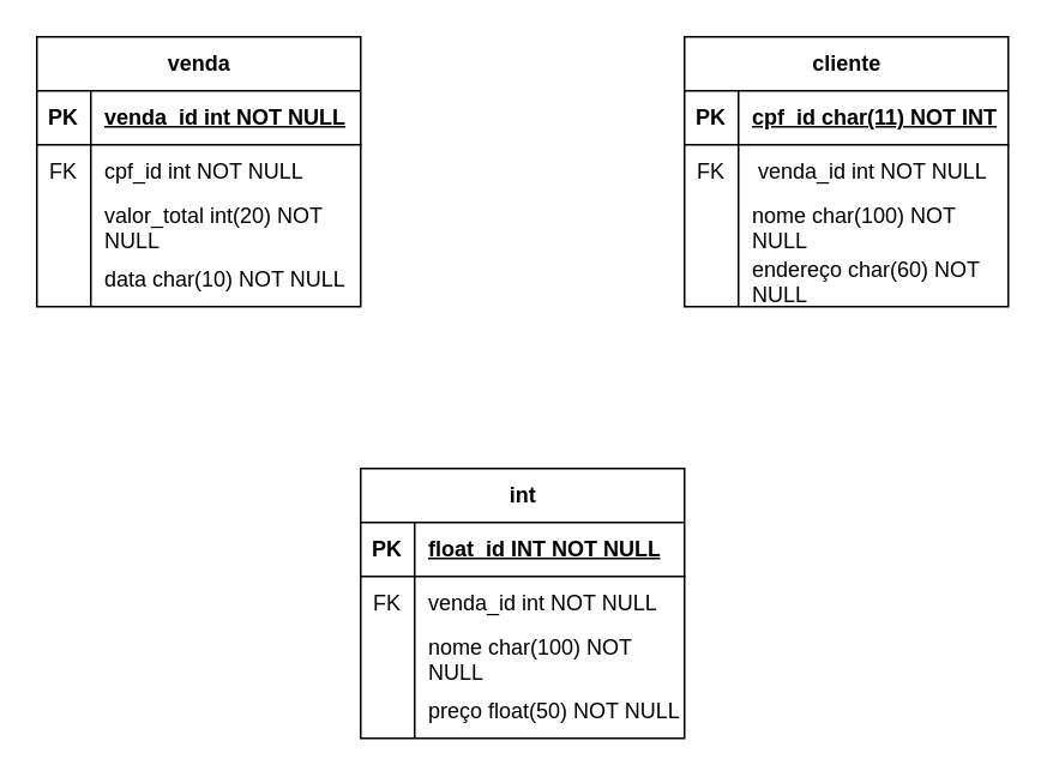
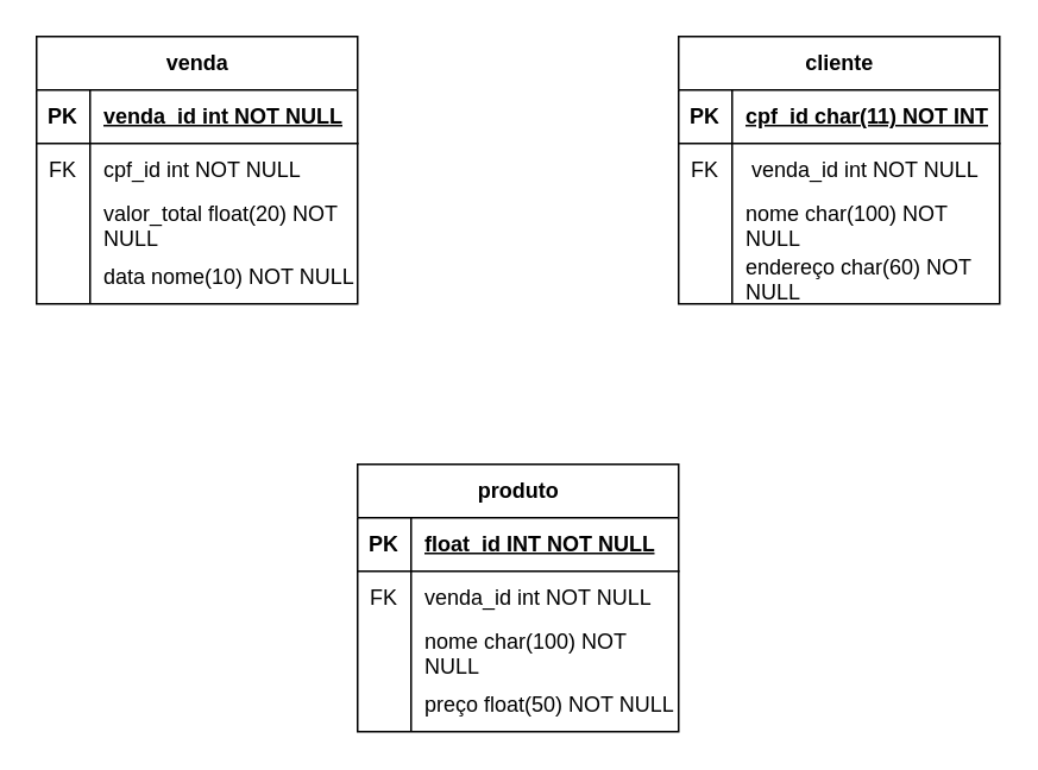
  <mxCell id="0" />
  <mxCell id="1" parent="0" />
  <mxCell id="2" value="venda" style="shape=table;startSize=30;container=1;collapsible=1;childLayout=tableLayout;fixedRows=1;rowLines=0;fontStyle=1;align=center;resizeLast=1;html=1;" vertex="1" parent="1"><mxGeometry x="20" y="20" width="180" height="150" as="geometry" /></mxCell>
  <mxCell id="3" value="" style="shape=tableRow;horizontal=0;startSize=0;swimlaneHead=0;swimlaneBody=0;fillColor=none;collapsible=0;dropTarget=0;points=[[0,0.5],[1,0.5]];portConstraint=eastwest;top=0;left=0;right=0;bottom=1;" vertex="1" parent="2"><mxGeometry y="30" width="180" height="30" as="geometry" /></mxCell>
  <mxCell id="4" value="PK" style="shape=partialRectangle;connectable=0;fillColor=none;top=0;left=0;bottom=0;right=0;fontStyle=1;overflow=hidden;whiteSpace=wrap;html=1;" vertex="1" parent="3"><mxGeometry width="30" height="30" as="geometry"><mxRectangle width="30" height="30" as="alternateBounds" /></mxGeometry></mxCell>
  <mxCell id="5" value="venda_id int NOT NULL" style="shape=partialRectangle;connectable=0;fillColor=none;top=0;left=0;bottom=0;right=0;align=left;spacingLeft=6;fontStyle=5;overflow=hidden;whiteSpace=wrap;html=1;" vertex="1" parent="3"><mxGeometry x="30" width="150" height="30" as="geometry"><mxRectangle width="150" height="30" as="alternateBounds" /></mxGeometry></mxCell>
  <mxCell id="6" value="" style="shape=tableRow;horizontal=0;startSize=0;swimlaneHead=0;swimlaneBody=0;fillColor=none;collapsible=0;dropTarget=0;points=[[0,0.5],[1,0.5]];portConstraint=eastwest;top=0;left=0;right=0;bottom=0;" vertex="1" parent="2"><mxGeometry y="60" width="180" height="30" as="geometry" /></mxCell>
  <mxCell id="7" value="FK" style="shape=partialRectangle;connectable=0;fillColor=none;top=0;left=0;bottom=0;right=0;editable=1;overflow=hidden;whiteSpace=wrap;html=1;" vertex="1" parent="6"><mxGeometry width="30" height="30" as="geometry"><mxRectangle width="30" height="30" as="alternateBounds" /></mxGeometry></mxCell>
  <mxCell id="8" value="cpf_id int NOT NULL" style="shape=partialRectangle;connectable=0;fillColor=none;top=0;left=0;bottom=0;right=0;align=left;spacingLeft=6;overflow=hidden;whiteSpace=wrap;html=1;" vertex="1" parent="6"><mxGeometry x="30" width="150" height="30" as="geometry"><mxRectangle width="150" height="30" as="alternateBounds" /></mxGeometry></mxCell>
  <mxCell id="9" value="" style="shape=tableRow;horizontal=0;startSize=0;swimlaneHead=0;swimlaneBody=0;fillColor=none;collapsible=0;dropTarget=0;points=[[0,0.5],[1,0.5]];portConstraint=eastwest;top=0;left=0;right=0;bottom=0;" vertex="1" parent="2"><mxGeometry y="90" width="180" height="30" as="geometry" /></mxCell>
  <mxCell id="10" value="" style="shape=partialRectangle;connectable=0;fillColor=none;top=0;left=0;bottom=0;right=0;editable=1;overflow=hidden;whiteSpace=wrap;html=1;" vertex="1" parent="9"><mxGeometry width="30" height="30" as="geometry"><mxRectangle width="30" height="30" as="alternateBounds" /></mxGeometry></mxCell>
- <mxCell id="11" value="valor_total int(20) NOT NULL" style="shape=partialRectangle;connectable=0;fillColor=none;top=0;left=0;bottom=0;right=0;align=left;spacingLeft=6;overflow=hidden;whiteSpace=wrap;html=1;" vertex="1" parent="9"><mxGeometry x="30" width="150" height="30" as="geometry"><mxRectangle width="150" height="30" as="alternateBounds" /></mxGeometry></mxCell>
+ <mxCell id="11" value="valor_total float(20) NOT NULL" style="shape=partialRectangle;connectable=0;fillColor=none;top=0;left=0;bottom=0;right=0;align=left;spacingLeft=6;overflow=hidden;whiteSpace=wrap;html=1;" vertex="1" parent="9"><mxGeometry x="30" width="150" height="30" as="geometry"><mxRectangle width="150" height="30" as="alternateBounds" /></mxGeometry></mxCell>
  <mxCell id="12" value="" style="shape=tableRow;horizontal=0;startSize=0;swimlaneHead=0;swimlaneBody=0;fillColor=none;collapsible=0;dropTarget=0;points=[[0,0.5],[1,0.5]];portConstraint=eastwest;top=0;left=0;right=0;bottom=0;" vertex="1" parent="2"><mxGeometry y="120" width="180" height="30" as="geometry" /></mxCell>
  <mxCell id="13" value="" style="shape=partialRectangle;connectable=0;fillColor=none;top=0;left=0;bottom=0;right=0;editable=1;overflow=hidden;whiteSpace=wrap;html=1;" vertex="1" parent="12"><mxGeometry width="30" height="30" as="geometry"><mxRectangle width="30" height="30" as="alternateBounds" /></mxGeometry></mxCell>
- <mxCell id="14" value="data char(10) NOT NULL" style="shape=partialRectangle;connectable=0;fillColor=none;top=0;left=0;bottom=0;right=0;align=left;spacingLeft=6;overflow=hidden;whiteSpace=wrap;html=1;" vertex="1" parent="12"><mxGeometry x="30" width="150" height="30" as="geometry"><mxRectangle width="150" height="30" as="alternateBounds" /></mxGeometry></mxCell>
+ <mxCell id="14" value="data nome(10) NOT NULL" style="shape=partialRectangle;connectable=0;fillColor=none;top=0;left=0;bottom=0;right=0;align=left;spacingLeft=6;overflow=hidden;whiteSpace=wrap;html=1;" vertex="1" parent="12"><mxGeometry x="30" width="150" height="30" as="geometry"><mxRectangle width="150" height="30" as="alternateBounds" /></mxGeometry></mxCell>
  <mxCell id="15" value="cliente" style="shape=table;startSize=30;container=1;collapsible=1;childLayout=tableLayout;fixedRows=1;rowLines=0;fontStyle=1;align=center;resizeLast=1;html=1;" vertex="1" parent="1"><mxGeometry x="380" y="20" width="180" height="150" as="geometry" /></mxCell>
  <mxCell id="16" value="" style="shape=tableRow;horizontal=0;startSize=0;swimlaneHead=0;swimlaneBody=0;fillColor=none;collapsible=0;dropTarget=0;points=[[0,0.5],[1,0.5]];portConstraint=eastwest;top=0;left=0;right=0;bottom=1;" vertex="1" parent="15"><mxGeometry y="30" width="180" height="30" as="geometry" /></mxCell>
  <mxCell id="17" value="PK" style="shape=partialRectangle;connectable=0;fillColor=none;top=0;left=0;bottom=0;right=0;fontStyle=1;overflow=hidden;whiteSpace=wrap;html=1;" vertex="1" parent="16"><mxGeometry width="30" height="30" as="geometry"><mxRectangle width="30" height="30" as="alternateBounds" /></mxGeometry></mxCell>
  <mxCell id="18" value="cpf_id char(11) NOT INT" style="shape=partialRectangle;connectable=0;fillColor=none;top=0;left=0;bottom=0;right=0;align=left;spacingLeft=6;fontStyle=5;overflow=hidden;whiteSpace=wrap;html=1;" vertex="1" parent="16"><mxGeometry x="30" width="150" height="30" as="geometry"><mxRectangle width="150" height="30" as="alternateBounds" /></mxGeometry></mxCell>
  <mxCell id="19" value="" style="shape=tableRow;horizontal=0;startSize=0;swimlaneHead=0;swimlaneBody=0;fillColor=none;collapsible=0;dropTarget=0;points=[[0,0.5],[1,0.5]];portConstraint=eastwest;top=0;left=0;right=0;bottom=0;" vertex="1" parent="15"><mxGeometry y="60" width="180" height="30" as="geometry" /></mxCell>
  <mxCell id="20" value="FK" style="shape=partialRectangle;connectable=0;fillColor=none;top=0;left=0;bottom=0;right=0;editable=1;overflow=hidden;whiteSpace=wrap;html=1;" vertex="1" parent="19"><mxGeometry width="30" height="30" as="geometry"><mxRectangle width="30" height="30" as="alternateBounds" /></mxGeometry></mxCell>
  <mxCell id="21" value="&amp;nbsp;venda_id int NOT NULL" style="shape=partialRectangle;connectable=0;fillColor=none;top=0;left=0;bottom=0;right=0;align=left;spacingLeft=6;overflow=hidden;whiteSpace=wrap;html=1;" vertex="1" parent="19"><mxGeometry x="30" width="150" height="30" as="geometry"><mxRectangle width="150" height="30" as="alternateBounds" /></mxGeometry></mxCell>
  <mxCell id="22" value="" style="shape=tableRow;horizontal=0;startSize=0;swimlaneHead=0;swimlaneBody=0;fillColor=none;collapsible=0;dropTarget=0;points=[[0,0.5],[1,0.5]];portConstraint=eastwest;top=0;left=0;right=0;bottom=0;" vertex="1" parent="15"><mxGeometry y="90" width="180" height="30" as="geometry" /></mxCell>
  <mxCell id="23" value="" style="shape=partialRectangle;connectable=0;fillColor=none;top=0;left=0;bottom=0;right=0;editable=1;overflow=hidden;whiteSpace=wrap;html=1;" vertex="1" parent="22"><mxGeometry width="30" height="30" as="geometry"><mxRectangle width="30" height="30" as="alternateBounds" /></mxGeometry></mxCell>
  <mxCell id="24" value="nome char(100) NOT NULL" style="shape=partialRectangle;connectable=0;fillColor=none;top=0;left=0;bottom=0;right=0;align=left;spacingLeft=6;overflow=hidden;whiteSpace=wrap;html=1;" vertex="1" parent="22"><mxGeometry x="30" width="150" height="30" as="geometry"><mxRectangle width="150" height="30" as="alternateBounds" /></mxGeometry></mxCell>
  <mxCell id="25" value="" style="shape=tableRow;horizontal=0;startSize=0;swimlaneHead=0;swimlaneBody=0;fillColor=none;collapsible=0;dropTarget=0;points=[[0,0.5],[1,0.5]];portConstraint=eastwest;top=0;left=0;right=0;bottom=0;" vertex="1" parent="15"><mxGeometry y="120" width="180" height="30" as="geometry" /></mxCell>
  <mxCell id="26" value="" style="shape=partialRectangle;connectable=0;fillColor=none;top=0;left=0;bottom=0;right=0;editable=1;overflow=hidden;whiteSpace=wrap;html=1;" vertex="1" parent="25"><mxGeometry width="30" height="30" as="geometry"><mxRectangle width="30" height="30" as="alternateBounds" /></mxGeometry></mxCell>
  <mxCell id="27" value="endereço char(60) NOT NULL" style="shape=partialRectangle;connectable=0;fillColor=none;top=0;left=0;bottom=0;right=0;align=left;spacingLeft=6;overflow=hidden;whiteSpace=wrap;html=1;" vertex="1" parent="25"><mxGeometry x="30" width="150" height="30" as="geometry"><mxRectangle width="150" height="30" as="alternateBounds" /></mxGeometry></mxCell>
- <mxCell id="28" value="int" style="shape=table;startSize=30;container=1;collapsible=1;childLayout=tableLayout;fixedRows=1;rowLines=0;fontStyle=1;align=center;resizeLast=1;html=1;" vertex="1" parent="1"><mxGeometry x="200" y="260" width="180" height="150" as="geometry" /></mxCell>
+ <mxCell id="28" value="produto" style="shape=table;startSize=30;container=1;collapsible=1;childLayout=tableLayout;fixedRows=1;rowLines=0;fontStyle=1;align=center;resizeLast=1;html=1;" vertex="1" parent="1"><mxGeometry x="200" y="260" width="180" height="150" as="geometry" /></mxCell>
  <mxCell id="29" value="" style="shape=tableRow;horizontal=0;startSize=0;swimlaneHead=0;swimlaneBody=0;fillColor=none;collapsible=0;dropTarget=0;points=[[0,0.5],[1,0.5]];portConstraint=eastwest;top=0;left=0;right=0;bottom=1;" vertex="1" parent="28"><mxGeometry y="30" width="180" height="30" as="geometry" /></mxCell>
  <mxCell id="30" value="PK" style="shape=partialRectangle;connectable=0;fillColor=none;top=0;left=0;bottom=0;right=0;fontStyle=1;overflow=hidden;whiteSpace=wrap;html=1;" vertex="1" parent="29"><mxGeometry width="30" height="30" as="geometry"><mxRectangle width="30" height="30" as="alternateBounds" /></mxGeometry></mxCell>
  <mxCell id="31" value="float_id INT NOT NULL" style="shape=partialRectangle;connectable=0;fillColor=none;top=0;left=0;bottom=0;right=0;align=left;spacingLeft=6;fontStyle=5;overflow=hidden;whiteSpace=wrap;html=1;" vertex="1" parent="29"><mxGeometry x="30" width="150" height="30" as="geometry"><mxRectangle width="150" height="30" as="alternateBounds" /></mxGeometry></mxCell>
  <mxCell id="32" value="" style="shape=tableRow;horizontal=0;startSize=0;swimlaneHead=0;swimlaneBody=0;fillColor=none;collapsible=0;dropTarget=0;points=[[0,0.5],[1,0.5]];portConstraint=eastwest;top=0;left=0;right=0;bottom=0;" vertex="1" parent="28"><mxGeometry y="60" width="180" height="30" as="geometry" /></mxCell>
  <mxCell id="33" value="FK" style="shape=partialRectangle;connectable=0;fillColor=none;top=0;left=0;bottom=0;right=0;editable=1;overflow=hidden;whiteSpace=wrap;html=1;" vertex="1" parent="32"><mxGeometry width="30" height="30" as="geometry"><mxRectangle width="30" height="30" as="alternateBounds" /></mxGeometry></mxCell>
  <mxCell id="34" value="venda_id int NOT NULL" style="shape=partialRectangle;connectable=0;fillColor=none;top=0;left=0;bottom=0;right=0;align=left;spacingLeft=6;overflow=hidden;whiteSpace=wrap;html=1;" vertex="1" parent="32"><mxGeometry x="30" width="150" height="30" as="geometry"><mxRectangle width="150" height="30" as="alternateBounds" /></mxGeometry></mxCell>
  <mxCell id="35" value="" style="shape=tableRow;horizontal=0;startSize=0;swimlaneHead=0;swimlaneBody=0;fillColor=none;collapsible=0;dropTarget=0;points=[[0,0.5],[1,0.5]];portConstraint=eastwest;top=0;left=0;right=0;bottom=0;" vertex="1" parent="28"><mxGeometry y="90" width="180" height="30" as="geometry" /></mxCell>
  <mxCell id="36" value="" style="shape=partialRectangle;connectable=0;fillColor=none;top=0;left=0;bottom=0;right=0;editable=1;overflow=hidden;whiteSpace=wrap;html=1;" vertex="1" parent="35"><mxGeometry width="30" height="30" as="geometry"><mxRectangle width="30" height="30" as="alternateBounds" /></mxGeometry></mxCell>
  <mxCell id="37" value="nome char(100) NOT NULL" style="shape=partialRectangle;connectable=0;fillColor=none;top=0;left=0;bottom=0;right=0;align=left;spacingLeft=6;overflow=hidden;whiteSpace=wrap;html=1;" vertex="1" parent="35"><mxGeometry x="30" width="150" height="30" as="geometry"><mxRectangle width="150" height="30" as="alternateBounds" /></mxGeometry></mxCell>
  <mxCell id="38" value="" style="shape=tableRow;horizontal=0;startSize=0;swimlaneHead=0;swimlaneBody=0;fillColor=none;collapsible=0;dropTarget=0;points=[[0,0.5],[1,0.5]];portConstraint=eastwest;top=0;left=0;right=0;bottom=0;" vertex="1" parent="28"><mxGeometry y="120" width="180" height="30" as="geometry" /></mxCell>
  <mxCell id="39" value="" style="shape=partialRectangle;connectable=0;fillColor=none;top=0;left=0;bottom=0;right=0;editable=1;overflow=hidden;whiteSpace=wrap;html=1;" vertex="1" parent="38"><mxGeometry width="30" height="30" as="geometry"><mxRectangle width="30" height="30" as="alternateBounds" /></mxGeometry></mxCell>
  <mxCell id="40" value="preço float(50) NOT NULL" style="shape=partialRectangle;connectable=0;fillColor=none;top=0;left=0;bottom=0;right=0;align=left;spacingLeft=6;overflow=hidden;whiteSpace=wrap;html=1;" vertex="1" parent="38"><mxGeometry x="30" width="150" height="30" as="geometry"><mxRectangle width="150" height="30" as="alternateBounds" /></mxGeometry></mxCell>
